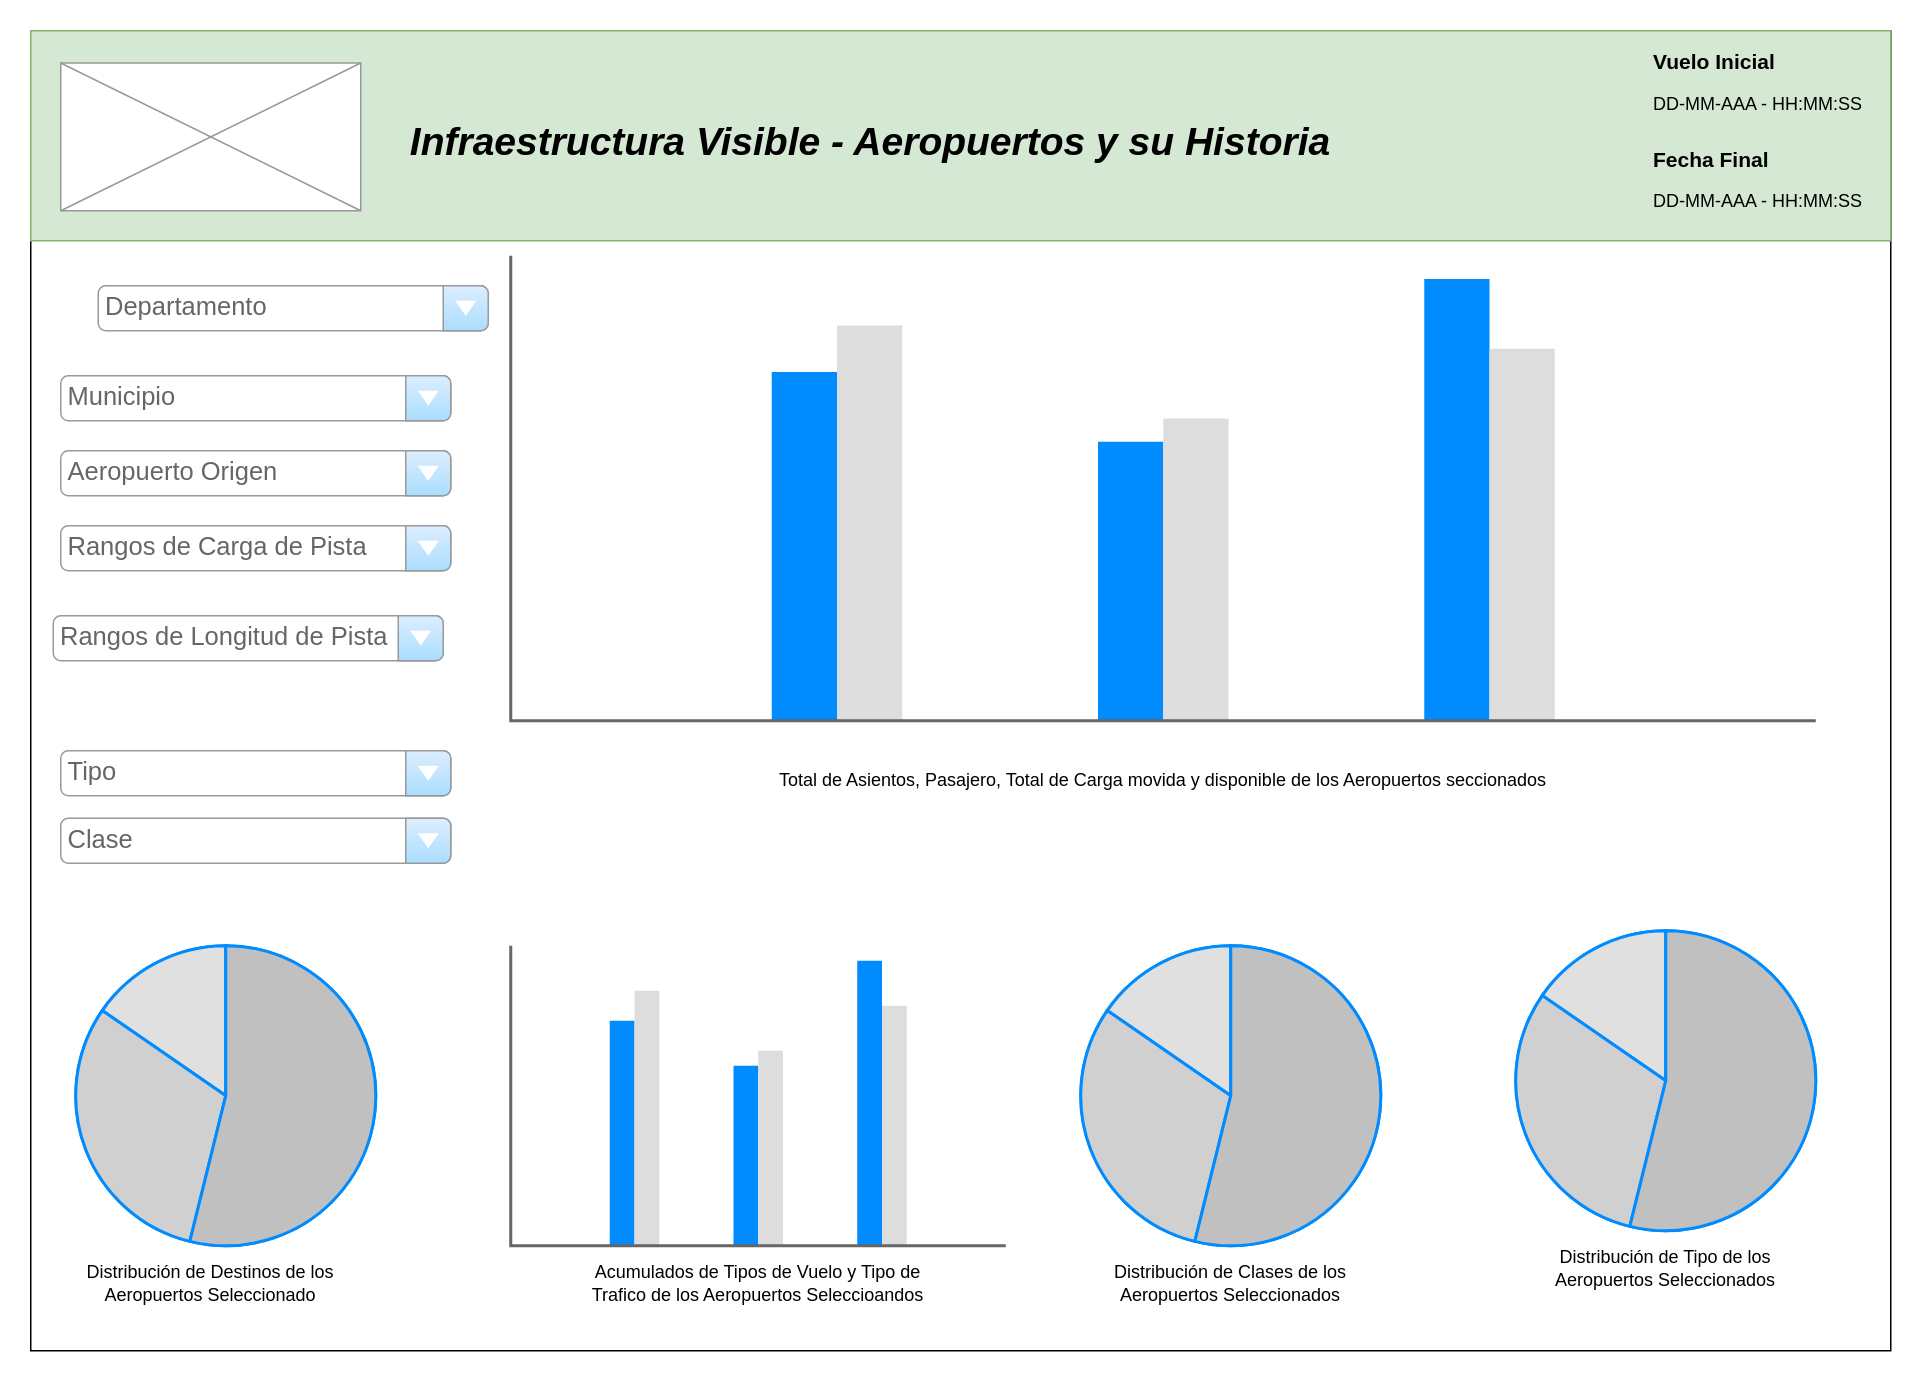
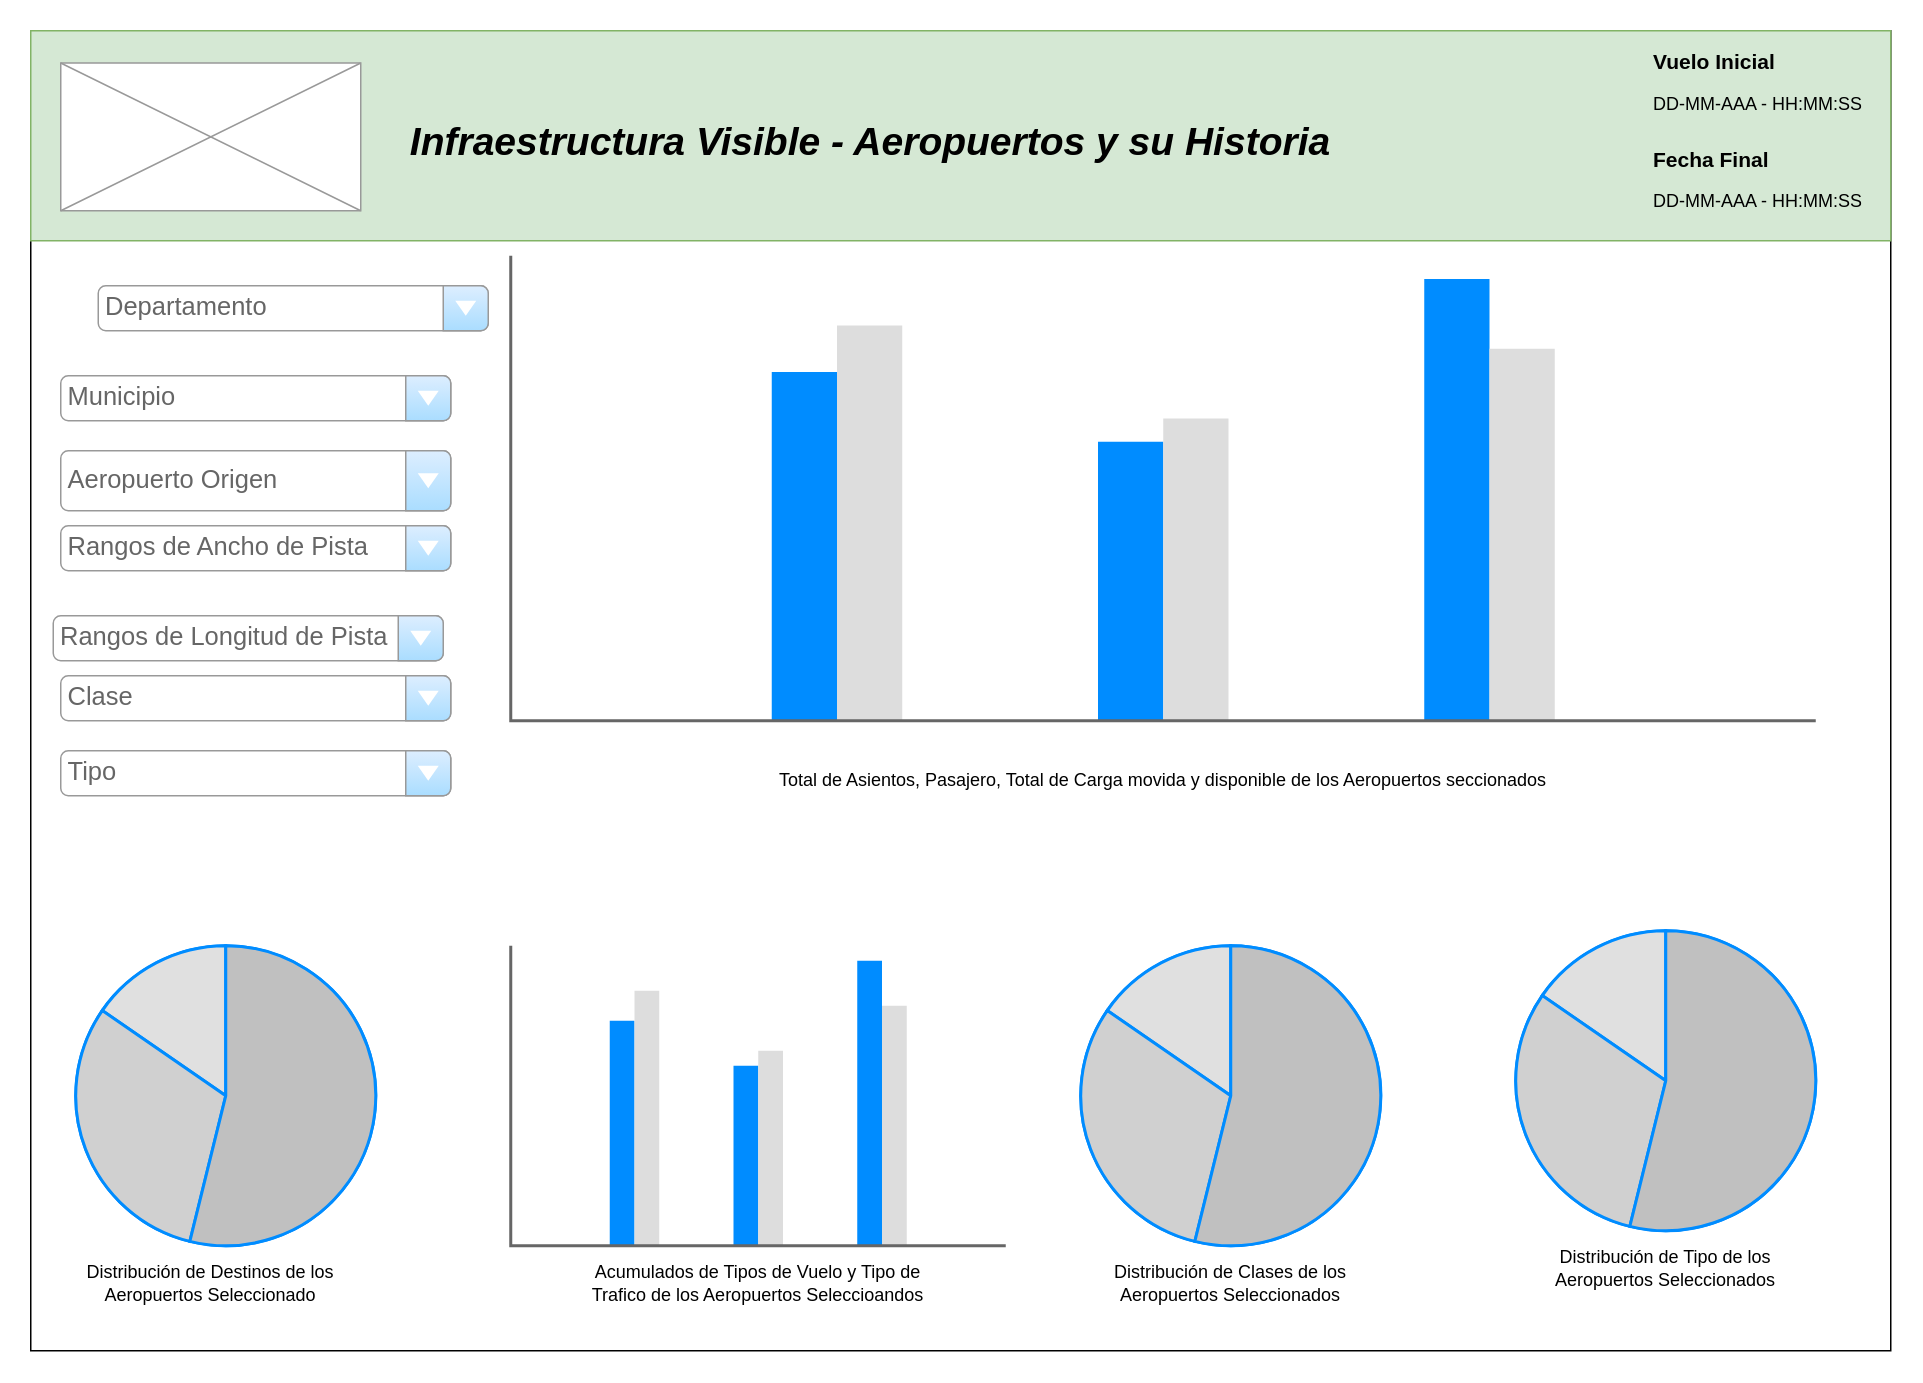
  <mxCell id="0" />
  <mxCell id="1" parent="0" />
  <mxCell id="2" value="" style="rounded=0;whiteSpace=wrap;html=1;" parent="1" vertex="1"><mxGeometry x="20" y="20" width="1240" height="880" as="geometry" /></mxCell>
  <mxCell id="3" value="" style="rounded=0;whiteSpace=wrap;html=1;fillColor=#d5e8d4;strokeColor=#82b366;" parent="1" vertex="1"><mxGeometry x="20" y="20" width="1240" height="140" as="geometry" /></mxCell>
  <mxCell id="4" value="" style="verticalLabelPosition=bottom;shadow=0;dashed=0;align=center;html=1;verticalAlign=top;strokeWidth=1;shape=mxgraph.mockup.graphics.simpleIcon;strokeColor=#999999;" parent="1" vertex="1"><mxGeometry x="40" y="41.5" width="200" height="98.5" as="geometry" /></mxCell>
  <mxCell id="5" value="&lt;h1 style=&quot;margin-top: 0px; font-size: 14px;&quot;&gt;&lt;font style=&quot;font-size: 14px;&quot;&gt;Vuelo Inicial&lt;/font&gt;&lt;/h1&gt;&lt;p style=&quot;&quot;&gt;&lt;font style=&quot;font-size: 12px;&quot;&gt;DD-MM-AAA - HH:MM:SS&lt;/font&gt;&lt;/p&gt;" style="text;html=1;whiteSpace=wrap;overflow=hidden;rounded=0;" parent="1" vertex="1"><mxGeometry x="1100" y="25.75" width="150" height="65" as="geometry" /></mxCell>
  <mxCell id="6" value="&lt;h1 style=&quot;margin-top: 0px; font-size: 14px;&quot;&gt;&lt;font style=&quot;font-size: 14px;&quot;&gt;Fecha Final&lt;/font&gt;&lt;/h1&gt;&lt;p style=&quot;&quot;&gt;&lt;font style=&quot;font-size: 12px;&quot;&gt;DD-MM-AAA - HH:MM:SS&lt;/font&gt;&lt;/p&gt;" style="text;html=1;whiteSpace=wrap;overflow=hidden;rounded=0;" parent="1" vertex="1"><mxGeometry x="1100" y="90.75" width="150" height="65" as="geometry" /></mxCell>
  <mxCell id="7" value="Infraestructura Visible - Aeropuertos y su Historia" style="text;html=1;align=center;verticalAlign=middle;whiteSpace=wrap;rounded=0;fontStyle=3;fontSize=26;" parent="1" vertex="1"><mxGeometry x="250" y="47" width="660" height="93" as="geometry" /></mxCell>
  <mxCell id="8" value="Departamento" style="strokeWidth=1;shadow=0;dashed=0;align=center;html=1;shape=mxgraph.mockup.forms.comboBox;strokeColor=#999999;fillColor=#ddeeff;align=left;fillColor2=#aaddff;mainText=;fontColor=#666666;fontSize=17;spacingLeft=3;" vertex="1" parent="1"><mxGeometry x="65" y="190" width="260" height="30" as="geometry" /></mxCell>
  <mxCell id="9" value="Municipio" style="strokeWidth=1;shadow=0;dashed=0;align=center;html=1;shape=mxgraph.mockup.forms.comboBox;strokeColor=#999999;fillColor=#ddeeff;align=left;fillColor2=#aaddff;mainText=;fontColor=#666666;fontSize=17;spacingLeft=3;" vertex="1" parent="1"><mxGeometry x="40" y="250" width="260" height="30" as="geometry" /></mxCell>
- <mxCell id="10" value="Aeropuerto Origen" style="strokeWidth=1;shadow=0;dashed=0;align=center;html=1;shape=mxgraph.mockup.forms.comboBox;strokeColor=#999999;fillColor=#ddeeff;align=left;fillColor2=#aaddff;mainText=;fontColor=#666666;fontSize=17;spacingLeft=3;" vertex="1" parent="1"><mxGeometry x="40" y="300" width="260" height="30" as="geometry" /></mxCell>
+ <mxCell id="10" value="Aeropuerto Origen" style="strokeWidth=1;shadow=0;dashed=0;align=center;html=1;shape=mxgraph.mockup.forms.comboBox;strokeColor=#999999;fillColor=#ddeeff;align=left;fillColor2=#aaddff;mainText=;fontColor=#666666;fontSize=17;spacingLeft=3;" vertex="1" parent="1"><mxGeometry x="40" y="300" width="260" height="40" as="geometry" /></mxCell>
  <mxCell id="11" value="" style="verticalLabelPosition=bottom;shadow=0;dashed=0;align=center;html=1;verticalAlign=top;strokeWidth=1;shape=mxgraph.mockup.graphics.pieChart;strokeColor=#008cff;parts=10,20,35;partColors=#e0e0e0,#d0d0d0,#c0c0c0,#b0b0b0,#a0a0a0;strokeWidth=2;" vertex="1" parent="1"><mxGeometry x="50" y="630" width="200" height="200" as="geometry" /></mxCell>
  <mxCell id="12" value="Distribución de Destinos de los Aeropuertos Seleccionado" style="text;html=1;align=center;verticalAlign=middle;whiteSpace=wrap;rounded=0;" vertex="1" parent="1"><mxGeometry x="55" y="830" width="170" height="50" as="geometry" /></mxCell>
  <mxCell id="13" value="" style="verticalLabelPosition=bottom;shadow=0;dashed=0;align=center;html=1;verticalAlign=top;strokeWidth=1;shape=mxgraph.mockup.graphics.columnChart;strokeColor=none;strokeColor2=none;strokeColor3=#666666;fillColor2=#008cff;fillColor3=#dddddd;" vertex="1" parent="1"><mxGeometry x="340" y="170" width="870" height="310" as="geometry" /></mxCell>
  <mxCell id="14" value="Total de Asientos, Pasajero, Total de Carga movida y disponible de los Aeropuertos seccionados" style="text;html=1;align=center;verticalAlign=middle;whiteSpace=wrap;rounded=0;" vertex="1" parent="1"><mxGeometry x="455" y="500" width="640" height="40" as="geometry" /></mxCell>
  <mxCell id="15" value="" style="verticalLabelPosition=bottom;shadow=0;dashed=0;align=center;html=1;verticalAlign=top;strokeWidth=1;shape=mxgraph.mockup.graphics.columnChart;strokeColor=none;strokeColor2=none;strokeColor3=#666666;fillColor2=#008cff;fillColor3=#dddddd;" vertex="1" parent="1"><mxGeometry x="340" y="630" width="330" height="200" as="geometry" /></mxCell>
  <mxCell id="16" value="Acumulados de Tipos de Vuelo y Tipo de Trafico de los Aeropuertos Seleccioandos" style="text;html=1;align=center;verticalAlign=middle;whiteSpace=wrap;rounded=0;" vertex="1" parent="1"><mxGeometry x="385" y="830" width="240" height="50" as="geometry" /></mxCell>
- <mxCell id="17" value="Rangos de Carga de Pista" style="strokeWidth=1;shadow=0;dashed=0;align=center;html=1;shape=mxgraph.mockup.forms.comboBox;strokeColor=#999999;fillColor=#ddeeff;align=left;fillColor2=#aaddff;mainText=;fontColor=#666666;fontSize=17;spacingLeft=3;" vertex="1" parent="1"><mxGeometry x="40" y="350" width="260" height="30" as="geometry" /></mxCell>
+ <mxCell id="17" value="Rangos de Ancho de Pista" style="strokeWidth=1;shadow=0;dashed=0;align=center;html=1;shape=mxgraph.mockup.forms.comboBox;strokeColor=#999999;fillColor=#ddeeff;align=left;fillColor2=#aaddff;mainText=;fontColor=#666666;fontSize=17;spacingLeft=3;" vertex="1" parent="1"><mxGeometry x="40" y="350" width="260" height="30" as="geometry" /></mxCell>
  <mxCell id="18" value="Rangos de Longitud de Pista" style="strokeWidth=1;shadow=0;dashed=0;align=center;html=1;shape=mxgraph.mockup.forms.comboBox;strokeColor=#999999;fillColor=#ddeeff;align=left;fillColor2=#aaddff;mainText=;fontColor=#666666;fontSize=17;spacingLeft=3;" vertex="1" parent="1"><mxGeometry x="35" y="410" width="260" height="30" as="geometry" /></mxCell>
- <mxCell id="19" value="Clase" style="strokeWidth=1;shadow=0;dashed=0;align=center;html=1;shape=mxgraph.mockup.forms.comboBox;strokeColor=#999999;fillColor=#ddeeff;align=left;fillColor2=#aaddff;mainText=;fontColor=#666666;fontSize=17;spacingLeft=3;" vertex="1" parent="1"><mxGeometry x="40" y="545" width="260" height="30" as="geometry" /></mxCell>
+ <mxCell id="19" value="Clase" style="strokeWidth=1;shadow=0;dashed=0;align=center;html=1;shape=mxgraph.mockup.forms.comboBox;strokeColor=#999999;fillColor=#ddeeff;align=left;fillColor2=#aaddff;mainText=;fontColor=#666666;fontSize=17;spacingLeft=3;" vertex="1" parent="1"><mxGeometry x="40" y="450" width="260" height="30" as="geometry" /></mxCell>
  <mxCell id="20" value="Tipo" style="strokeWidth=1;shadow=0;dashed=0;align=center;html=1;shape=mxgraph.mockup.forms.comboBox;strokeColor=#999999;fillColor=#ddeeff;align=left;fillColor2=#aaddff;mainText=;fontColor=#666666;fontSize=17;spacingLeft=3;" vertex="1" parent="1"><mxGeometry x="40" y="500" width="260" height="30" as="geometry" /></mxCell>
  <mxCell id="21" value="" style="verticalLabelPosition=bottom;shadow=0;dashed=0;align=center;html=1;verticalAlign=top;strokeWidth=1;shape=mxgraph.mockup.graphics.pieChart;strokeColor=#008cff;parts=10,20,35;partColors=#e0e0e0,#d0d0d0,#c0c0c0,#b0b0b0,#a0a0a0;strokeWidth=2;" vertex="1" parent="1"><mxGeometry x="720" y="630" width="200" height="200" as="geometry" /></mxCell>
  <mxCell id="22" value="Distribución de Clases de los Aeropuertos Seleccionados" style="text;html=1;align=center;verticalAlign=middle;whiteSpace=wrap;rounded=0;" vertex="1" parent="1"><mxGeometry x="735" y="830" width="170" height="50" as="geometry" /></mxCell>
  <mxCell id="23" value="" style="verticalLabelPosition=bottom;shadow=0;dashed=0;align=center;html=1;verticalAlign=top;strokeWidth=1;shape=mxgraph.mockup.graphics.pieChart;strokeColor=#008cff;parts=10,20,35;partColors=#e0e0e0,#d0d0d0,#c0c0c0,#b0b0b0,#a0a0a0;strokeWidth=2;" vertex="1" parent="1"><mxGeometry x="1010" y="620" width="200" height="200" as="geometry" /></mxCell>
  <mxCell id="24" value="Distribución de Tipo de los Aeropuertos Seleccionados" style="text;html=1;align=center;verticalAlign=middle;whiteSpace=wrap;rounded=0;" vertex="1" parent="1"><mxGeometry x="1025" y="820" width="170" height="50" as="geometry" /></mxCell>
